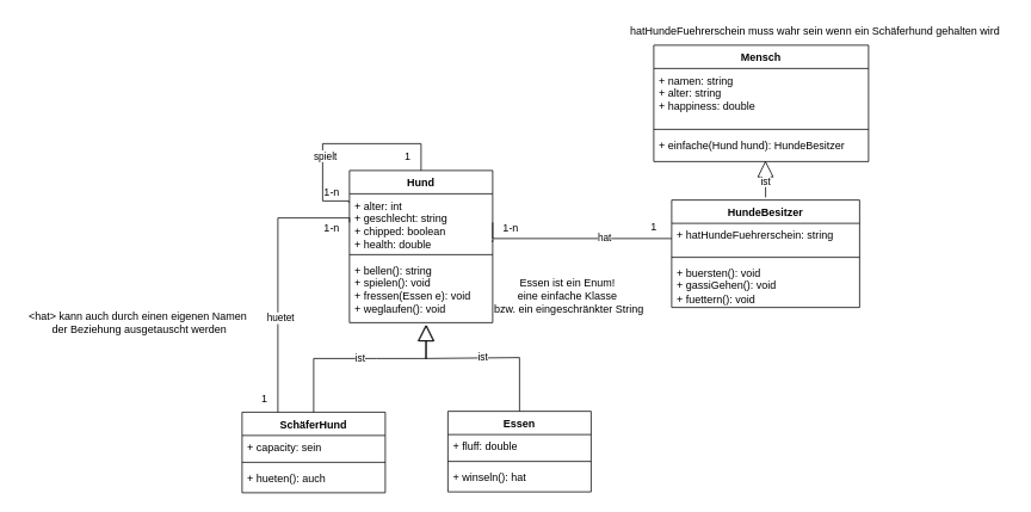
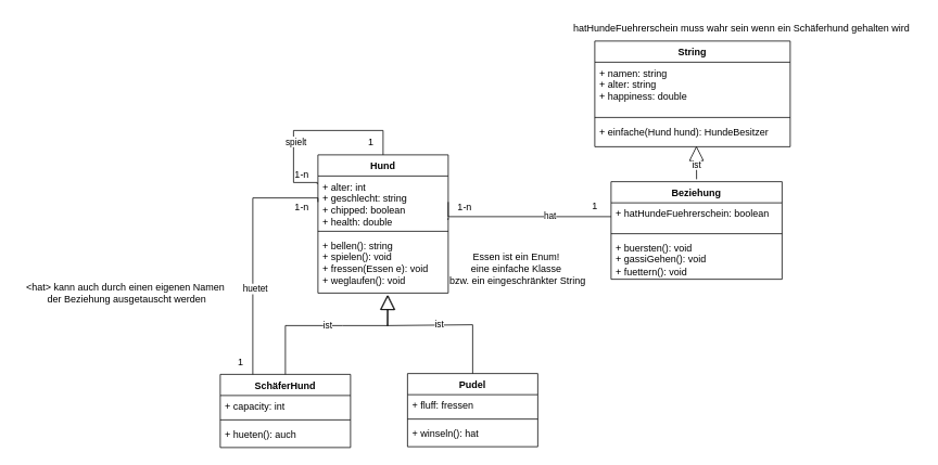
  <mxCell id="0" />
  <mxCell id="1" parent="0" />
  <mxCell id="2" value="Hund" style="swimlane;fontStyle=1;align=center;verticalAlign=top;childLayout=stackLayout;horizontal=1;startSize=26;horizontalStack=0;resizeParent=1;resizeParentMax=0;resizeLast=0;collapsible=1;marginBottom=0;whiteSpace=wrap;html=1;" vertex="1" parent="1"><mxGeometry x="390" y="190" width="160" height="170" as="geometry" /></mxCell>
  <mxCell id="3" value="+ alter: int&lt;div&gt;+ geschlecht: string&lt;/div&gt;&lt;div&gt;+ chipped: boolean&lt;/div&gt;&lt;div&gt;+ health: double&lt;/div&gt;" style="text;strokeColor=none;fillColor=none;align=left;verticalAlign=top;spacingLeft=4;spacingRight=4;overflow=hidden;rotatable=0;points=[[0,0.5],[1,0.5]];portConstraint=eastwest;whiteSpace=wrap;html=1;" vertex="1" parent="2"><mxGeometry y="26" width="160" height="64" as="geometry" /></mxCell>
  <mxCell id="4" value="" style="line;strokeWidth=1;fillColor=none;align=left;verticalAlign=middle;spacingTop=-1;spacingLeft=3;spacingRight=3;rotatable=0;labelPosition=right;points=[];portConstraint=eastwest;strokeColor=inherit;" vertex="1" parent="2"><mxGeometry y="90" width="160" height="8" as="geometry" /></mxCell>
  <mxCell id="5" value="" style="endArrow=none;html=1;edgeStyle=orthogonalEdgeStyle;rounded=0;exitX=0.5;exitY=0;exitDx=0;exitDy=0;entryX=-0.005;entryY=0.156;entryDx=0;entryDy=0;entryPerimeter=0;" edge="1" parent="2" source="2" target="3"><mxGeometry relative="1" as="geometry"><mxPoint x="50" y="-90" as="sourcePoint" /><mxPoint x="-30" y="127" as="targetPoint" /><Array as="points"><mxPoint x="80" y="-30" /><mxPoint x="-30" y="-30" /><mxPoint x="-30" y="34" /></Array></mxGeometry></mxCell>
  <mxCell id="6" value="spielt" style="edgeLabel;html=1;align=center;verticalAlign=middle;resizable=0;points=[];" vertex="1" connectable="0" parent="5"><mxGeometry x="0.299" y="2" relative="1" as="geometry"><mxPoint as="offset" /></mxGeometry></mxCell>
  <mxCell id="7" value="+ bellen(): string&lt;div&gt;+ spielen(): void&lt;/div&gt;&lt;div&gt;+ fressen(Essen e): void&lt;/div&gt;&lt;div&gt;+ weglaufen(): void&lt;/div&gt;" style="text;strokeColor=none;fillColor=none;align=left;verticalAlign=top;spacingLeft=4;spacingRight=4;overflow=hidden;rotatable=0;points=[[0,0.5],[1,0.5]];portConstraint=eastwest;whiteSpace=wrap;html=1;" vertex="1" parent="2"><mxGeometry y="98" width="160" height="72" as="geometry" /></mxCell>
- <mxCell id="8" value="Mensch" style="swimlane;fontStyle=1;align=center;verticalAlign=top;childLayout=stackLayout;horizontal=1;startSize=26;horizontalStack=0;resizeParent=1;resizeParentMax=0;resizeLast=0;collapsible=1;marginBottom=0;whiteSpace=wrap;html=1;" vertex="1" parent="1"><mxGeometry x="730" y="50" width="240" height="130" as="geometry" /></mxCell>
+ <mxCell id="8" value="String" style="swimlane;fontStyle=1;align=center;verticalAlign=top;childLayout=stackLayout;horizontal=1;startSize=26;horizontalStack=0;resizeParent=1;resizeParentMax=0;resizeLast=0;collapsible=1;marginBottom=0;whiteSpace=wrap;html=1;" vertex="1" parent="1"><mxGeometry x="730" y="50" width="240" height="130" as="geometry" /></mxCell>
  <mxCell id="9" value="&lt;div&gt;+ namen: string&lt;/div&gt;&lt;div&gt;+ alter: string&lt;/div&gt;&lt;div&gt;+ happiness: double&lt;/div&gt;" style="text;strokeColor=none;fillColor=none;align=left;verticalAlign=top;spacingLeft=4;spacingRight=4;overflow=hidden;rotatable=0;points=[[0,0.5],[1,0.5]];portConstraint=eastwest;whiteSpace=wrap;html=1;" vertex="1" parent="8"><mxGeometry y="26" width="240" height="64" as="geometry" /></mxCell>
  <mxCell id="10" value="" style="line;strokeWidth=1;fillColor=none;align=left;verticalAlign=middle;spacingTop=-1;spacingLeft=3;spacingRight=3;rotatable=0;labelPosition=right;points=[];portConstraint=eastwest;strokeColor=inherit;" vertex="1" parent="8"><mxGeometry y="90" width="240" height="8" as="geometry" /></mxCell>
  <mxCell id="11" value="+ einfache(Hund hund): HundeBesitzer" style="text;strokeColor=none;fillColor=none;align=left;verticalAlign=top;spacingLeft=4;spacingRight=4;overflow=hidden;rotatable=0;points=[[0,0.5],[1,0.5]];portConstraint=eastwest;whiteSpace=wrap;html=1;" vertex="1" parent="8"><mxGeometry y="98" width="240" height="32" as="geometry" /></mxCell>
  <mxCell id="12" value="SchäferHund" style="swimlane;fontStyle=1;align=center;verticalAlign=top;childLayout=stackLayout;horizontal=1;startSize=26;horizontalStack=0;resizeParent=1;resizeParentMax=0;resizeLast=0;collapsible=1;marginBottom=0;whiteSpace=wrap;html=1;" vertex="1" parent="1"><mxGeometry x="270" y="460" width="160" height="90" as="geometry" /></mxCell>
- <mxCell id="13" value="+ capacity: sein" style="text;strokeColor=none;fillColor=none;align=left;verticalAlign=top;spacingLeft=4;spacingRight=4;overflow=hidden;rotatable=0;points=[[0,0.5],[1,0.5]];portConstraint=eastwest;whiteSpace=wrap;html=1;" vertex="1" parent="12"><mxGeometry y="26" width="160" height="26" as="geometry" /></mxCell>
+ <mxCell id="13" value="+ capacity: int" style="text;strokeColor=none;fillColor=none;align=left;verticalAlign=top;spacingLeft=4;spacingRight=4;overflow=hidden;rotatable=0;points=[[0,0.5],[1,0.5]];portConstraint=eastwest;whiteSpace=wrap;html=1;" vertex="1" parent="12"><mxGeometry y="26" width="160" height="26" as="geometry" /></mxCell>
  <mxCell id="14" value="" style="line;strokeWidth=1;fillColor=none;align=left;verticalAlign=middle;spacingTop=-1;spacingLeft=3;spacingRight=3;rotatable=0;labelPosition=right;points=[];portConstraint=eastwest;strokeColor=inherit;" vertex="1" parent="12"><mxGeometry y="52" width="160" height="8" as="geometry" /></mxCell>
  <mxCell id="15" value="&lt;div&gt;+ hueten(): auch&lt;/div&gt;" style="text;strokeColor=none;fillColor=none;align=left;verticalAlign=top;spacingLeft=4;spacingRight=4;overflow=hidden;rotatable=0;points=[[0,0.5],[1,0.5]];portConstraint=eastwest;whiteSpace=wrap;html=1;" vertex="1" parent="12"><mxGeometry y="60" width="160" height="30" as="geometry" /></mxCell>
  <mxCell id="16" value="ist" style="endArrow=block;endSize=16;endFill=0;html=1;rounded=0;entryX=0.538;entryY=1.031;entryDx=0;entryDy=0;entryPerimeter=0;" edge="1" parent="1" target="7"><mxGeometry width="160" relative="1" as="geometry"><mxPoint x="350" y="460" as="sourcePoint" /><mxPoint x="478.8" y="389.996" as="targetPoint" /><Array as="points"><mxPoint x="350" y="400" /><mxPoint x="420" y="400" /><mxPoint x="476" y="400" /></Array></mxGeometry></mxCell>
  <mxCell id="17" value="hatHundeFuehrerschein muss wahr sein wenn ein Schäferhund gehalten wird" style="text;html=1;align=center;verticalAlign=middle;resizable=0;points=[];autosize=1;strokeColor=none;fillColor=none;" vertex="1" parent="1"><mxGeometry x="690" width="440" height="30" as="geometry" y="20" /></mxCell>
- <mxCell id="18" value="HundeBesitzer" style="swimlane;fontStyle=1;align=center;verticalAlign=top;childLayout=stackLayout;horizontal=1;startSize=26;horizontalStack=0;resizeParent=1;resizeParentMax=0;resizeLast=0;collapsible=1;marginBottom=0;whiteSpace=wrap;html=1;" vertex="1" parent="1"><mxGeometry x="750" y="223" width="210" height="120" as="geometry" /></mxCell>
- <mxCell id="19" value="+ hatHundeFuehrerschein: string" style="text;strokeColor=none;fillColor=none;align=left;verticalAlign=top;spacingLeft=4;spacingRight=4;overflow=hidden;rotatable=0;points=[[0,0.5],[1,0.5]];portConstraint=eastwest;whiteSpace=wrap;html=1;" vertex="1" parent="18"><mxGeometry y="26" width="210" height="34" as="geometry" /></mxCell>
+ <mxCell id="18" value="Beziehung" style="swimlane;fontStyle=1;align=center;verticalAlign=top;childLayout=stackLayout;horizontal=1;startSize=26;horizontalStack=0;resizeParent=1;resizeParentMax=0;resizeLast=0;collapsible=1;marginBottom=0;whiteSpace=wrap;html=1;" vertex="1" parent="1"><mxGeometry x="750" y="223" width="210" height="120" as="geometry" /></mxCell>
+ <mxCell id="19" value="+ hatHundeFuehrerschein: boolean" style="text;strokeColor=none;fillColor=none;align=left;verticalAlign=top;spacingLeft=4;spacingRight=4;overflow=hidden;rotatable=0;points=[[0,0.5],[1,0.5]];portConstraint=eastwest;whiteSpace=wrap;html=1;" vertex="1" parent="18"><mxGeometry y="26" width="210" height="34" as="geometry" /></mxCell>
  <mxCell id="20" value="" style="line;strokeWidth=1;fillColor=none;align=left;verticalAlign=middle;spacingTop=-1;spacingLeft=3;spacingRight=3;rotatable=0;labelPosition=right;points=[];portConstraint=eastwest;strokeColor=inherit;" vertex="1" parent="18"><mxGeometry y="60" width="210" height="8" as="geometry" /></mxCell>
  <mxCell id="21" value="+ buersten(): void&lt;div&gt;+ gassiGehen(): void&lt;br&gt;&lt;/div&gt;&lt;div&gt;+ fuettern(): void&lt;/div&gt;" style="text;strokeColor=none;fillColor=none;align=left;verticalAlign=top;spacingLeft=4;spacingRight=4;overflow=hidden;rotatable=0;points=[[0,0.5],[1,0.5]];portConstraint=eastwest;whiteSpace=wrap;html=1;" vertex="1" parent="18"><mxGeometry y="68" width="210" height="52" as="geometry" /></mxCell>
  <mxCell id="22" value="ist" style="endArrow=block;endSize=16;endFill=0;html=1;rounded=0;entryX=0.52;entryY=0.969;entryDx=0;entryDy=0;entryPerimeter=0;" edge="1" parent="1" target="11"><mxGeometry x="-0.146" width="160" relative="1" as="geometry"><mxPoint x="855" y="220" as="sourcePoint" /><mxPoint x="489" y="345" as="targetPoint" /><mxPoint as="offset" /></mxGeometry></mxCell>
- <mxCell id="23" value="Essen" style="swimlane;fontStyle=1;align=center;verticalAlign=top;childLayout=stackLayout;horizontal=1;startSize=26;horizontalStack=0;resizeParent=1;resizeParentMax=0;resizeLast=0;collapsible=1;marginBottom=0;whiteSpace=wrap;html=1;" vertex="1" parent="1"><mxGeometry x="500" y="459" width="160" height="90" as="geometry" /></mxCell>
- <mxCell id="24" value="+ fluff: double" style="text;strokeColor=none;fillColor=none;align=left;verticalAlign=top;spacingLeft=4;spacingRight=4;overflow=hidden;rotatable=0;points=[[0,0.5],[1,0.5]];portConstraint=eastwest;whiteSpace=wrap;html=1;" vertex="1" parent="23"><mxGeometry y="26" width="160" height="26" as="geometry" /></mxCell>
+ <mxCell id="23" value="Pudel" style="swimlane;fontStyle=1;align=center;verticalAlign=top;childLayout=stackLayout;horizontal=1;startSize=26;horizontalStack=0;resizeParent=1;resizeParentMax=0;resizeLast=0;collapsible=1;marginBottom=0;whiteSpace=wrap;html=1;" vertex="1" parent="1"><mxGeometry x="500" y="459" width="160" height="90" as="geometry" /></mxCell>
+ <mxCell id="24" value="+ fluff: fressen" style="text;strokeColor=none;fillColor=none;align=left;verticalAlign=top;spacingLeft=4;spacingRight=4;overflow=hidden;rotatable=0;points=[[0,0.5],[1,0.5]];portConstraint=eastwest;whiteSpace=wrap;html=1;" vertex="1" parent="23"><mxGeometry y="26" width="160" height="26" as="geometry" /></mxCell>
  <mxCell id="25" value="" style="line;strokeWidth=1;fillColor=none;align=left;verticalAlign=middle;spacingTop=-1;spacingLeft=3;spacingRight=3;rotatable=0;labelPosition=right;points=[];portConstraint=eastwest;strokeColor=inherit;" vertex="1" parent="23"><mxGeometry y="52" width="160" height="8" as="geometry" /></mxCell>
  <mxCell id="26" value="+ winseln(): hat" style="text;strokeColor=none;fillColor=none;align=left;verticalAlign=top;spacingLeft=4;spacingRight=4;overflow=hidden;rotatable=0;points=[[0,0.5],[1,0.5]];portConstraint=eastwest;whiteSpace=wrap;html=1;" vertex="1" parent="23"><mxGeometry y="60" width="160" height="30" as="geometry" /></mxCell>
  <mxCell id="27" value="ist" style="endArrow=block;endSize=16;endFill=0;html=1;rounded=0;entryX=0.533;entryY=1.031;entryDx=0;entryDy=0;entryPerimeter=0;" edge="1" parent="1" target="7"><mxGeometry width="160" relative="1" as="geometry"><mxPoint x="580" y="459" as="sourcePoint" /><mxPoint x="706" y="354" as="targetPoint" /><Array as="points"><mxPoint x="580" y="399" /><mxPoint x="475" y="400" /></Array></mxGeometry></mxCell>
  <mxCell id="28" value="" style="endArrow=none;html=1;edgeStyle=orthogonalEdgeStyle;rounded=0;exitX=0;exitY=0.5;exitDx=0;exitDy=0;entryX=0.25;entryY=0;entryDx=0;entryDy=0;" edge="1" parent="1" source="3" target="12"><mxGeometry relative="1" as="geometry"><mxPoint x="260" y="187" as="sourcePoint" /><mxPoint x="470" y="190" as="targetPoint" /><Array as="points"><mxPoint x="310" y="243" /></Array></mxGeometry></mxCell>
  <mxCell id="29" value="huetet" style="edgeLabel;html=1;align=center;verticalAlign=middle;resizable=0;points=[];" vertex="1" connectable="0" parent="28"><mxGeometry x="0.299" y="2" relative="1" as="geometry"><mxPoint as="offset" /></mxGeometry></mxCell>
  <mxCell id="30" value="" style="endArrow=none;html=1;edgeStyle=orthogonalEdgeStyle;rounded=0;exitX=1;exitY=0.5;exitDx=0;exitDy=0;entryX=0;entryY=0.5;entryDx=0;entryDy=0;" edge="1" parent="1" source="3" target="19"><mxGeometry relative="1" as="geometry"><mxPoint x="649" y="377" as="sourcePoint" /><mxPoint x="729" y="320" as="targetPoint" /><Array as="points"><mxPoint x="550" y="266" /></Array></mxGeometry></mxCell>
  <mxCell id="31" value="hat" style="edgeLabel;html=1;align=center;verticalAlign=middle;resizable=0;points=[];" vertex="1" connectable="0" parent="30"><mxGeometry x="0.299" y="2" relative="1" as="geometry"><mxPoint as="offset" /></mxGeometry></mxCell>
  <mxCell id="32" value="1" style="text;html=1;align=center;verticalAlign=middle;resizable=0;points=[];autosize=1;strokeColor=none;fillColor=none;" vertex="1" parent="1"><mxGeometry x="715" y="238" width="30" height="30" as="geometry" /></mxCell>
  <mxCell id="33" value="" style="endArrow=none;html=1;edgeStyle=orthogonalEdgeStyle;rounded=0;exitX=0.998;exitY=0.844;exitDx=0;exitDy=0;entryX=0.002;entryY=0.924;entryDx=0;entryDy=0;entryPerimeter=0;exitPerimeter=0;" edge="1" parent="1" source="3" target="34"><mxGeometry relative="1" as="geometry"><mxPoint x="550" y="262" as="sourcePoint" /><mxPoint x="750" y="280" as="targetPoint" /><Array as="points" /></mxGeometry></mxCell>
  <mxCell id="34" value="1-n" style="text;html=1;align=center;verticalAlign=middle;resizable=0;points=[];autosize=1;strokeColor=none;fillColor=none;" vertex="1" parent="1"><mxGeometry x="550" y="240" width="40" height="30" as="geometry" /></mxCell>
  <mxCell id="35" value="1-n" style="text;html=1;align=center;verticalAlign=middle;resizable=0;points=[];autosize=1;strokeColor=none;fillColor=none;" vertex="1" parent="1"><mxGeometry x="350" y="240" width="40" height="30" as="geometry" /></mxCell>
  <mxCell id="36" value="1" style="text;html=1;align=center;verticalAlign=middle;resizable=0;points=[];autosize=1;strokeColor=none;fillColor=none;" vertex="1" parent="1"><mxGeometry x="280" y="430" width="30" height="30" as="geometry" /></mxCell>
  <mxCell id="37" value="&amp;lt;hat&amp;gt; kann auch durch einen eigenen Namen&amp;nbsp;&lt;div&gt;der Beziehung ausgetauscht werden&lt;/div&gt;" style="text;html=1;align=center;verticalAlign=middle;resizable=0;points=[];autosize=1;strokeColor=none;fillColor=none;" vertex="1" parent="1"><mxGeometry x="20" y="340" width="270" height="40" as="geometry" /></mxCell>
  <mxCell id="38" value="1-n" style="text;html=1;align=center;verticalAlign=middle;resizable=0;points=[];autosize=1;strokeColor=none;fillColor=none;" vertex="1" parent="1"><mxGeometry x="350" y="200" width="40" height="30" as="geometry" /></mxCell>
  <mxCell id="39" value="1" style="text;html=1;align=center;verticalAlign=middle;resizable=0;points=[];autosize=1;strokeColor=none;fillColor=none;" vertex="1" parent="1"><mxGeometry x="440" y="160" width="30" height="30" as="geometry" /></mxCell>
  <mxCell id="40" value="Essen ist ein Enum!&amp;nbsp;&lt;div&gt;eine einfache Klasse&amp;nbsp;&lt;div&gt;bzw. ein eingeschränkter String&lt;/div&gt;&lt;/div&gt;" style="text;html=1;align=center;verticalAlign=middle;resizable=0;points=[];autosize=1;strokeColor=none;fillColor=none;" vertex="1" parent="1"><mxGeometry x="540" y="300" width="190" height="60" as="geometry" /></mxCell>
